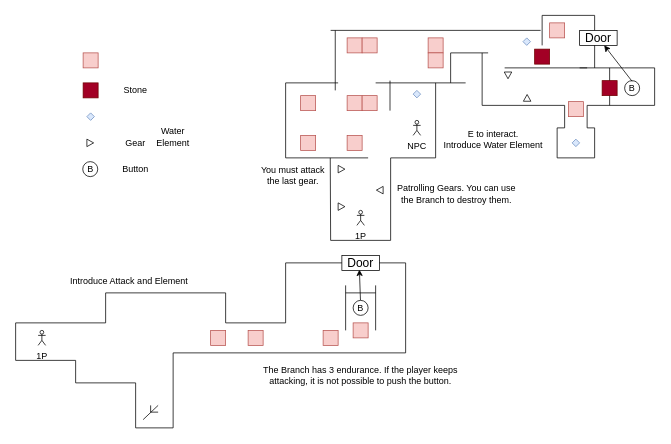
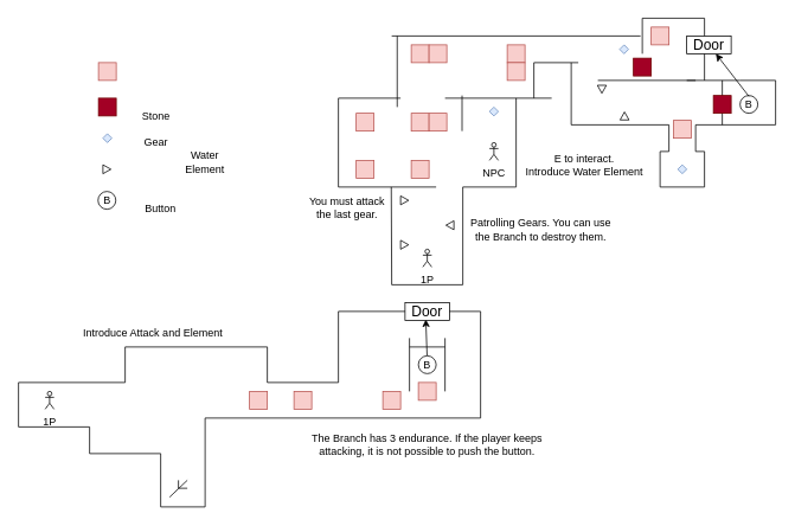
  <mxCell id="0" />
  <mxCell id="1" parent="0" />
  <mxCell id="2" value="" style="endArrow=none;html=1;" parent="1" edge="1"><mxGeometry width="50" height="50" relative="1" as="geometry"><mxPoint x="140" y="390" as="sourcePoint" /><mxPoint x="300" y="390" as="targetPoint" /></mxGeometry></mxCell>
  <mxCell id="3" value="" style="endArrow=none;html=1;" parent="1" edge="1"><mxGeometry width="50" height="50" relative="1" as="geometry"><mxPoint x="140" y="430" as="sourcePoint" /><mxPoint x="140" y="390" as="targetPoint" /></mxGeometry></mxCell>
  <mxCell id="4" value="" style="endArrow=none;html=1;" parent="1" edge="1"><mxGeometry width="50" height="50" relative="1" as="geometry"><mxPoint x="100" y="510" as="sourcePoint" /><mxPoint x="180" y="510" as="targetPoint" /></mxGeometry></mxCell>
  <mxCell id="5" value="" style="endArrow=none;html=1;" parent="1" edge="1"><mxGeometry width="50" height="50" relative="1" as="geometry"><mxPoint x="180" y="570" as="sourcePoint" /><mxPoint x="180" y="510" as="targetPoint" /></mxGeometry></mxCell>
  <mxCell id="6" value="" style="endArrow=none;html=1;" parent="1" edge="1"><mxGeometry width="50" height="50" relative="1" as="geometry"><mxPoint x="180" y="570" as="sourcePoint" /><mxPoint x="230" y="570" as="targetPoint" /></mxGeometry></mxCell>
  <mxCell id="7" value="" style="endArrow=none;html=1;" parent="1" edge="1"><mxGeometry width="50" height="50" relative="1" as="geometry"><mxPoint x="230" y="570" as="sourcePoint" /><mxPoint x="230" y="470" as="targetPoint" /></mxGeometry></mxCell>
  <mxCell id="8" value="" style="whiteSpace=wrap;html=1;aspect=fixed;fillColor=#f8cecc;strokeColor=#b85450;" parent="1" vertex="1"><mxGeometry x="280" y="440" width="20" height="20" as="geometry" /></mxCell>
  <mxCell id="9" value="" style="whiteSpace=wrap;html=1;aspect=fixed;fillColor=#f8cecc;strokeColor=#b85450;" parent="1" vertex="1"><mxGeometry x="430" y="440" width="20" height="20" as="geometry" /></mxCell>
  <mxCell id="10" value="" style="whiteSpace=wrap;html=1;aspect=fixed;fillColor=#f8cecc;strokeColor=#b85450;" parent="1" vertex="1"><mxGeometry x="330" y="440" width="20" height="20" as="geometry" /></mxCell>
  <mxCell id="11" value="" style="endArrow=none;html=1;" parent="1" edge="1"><mxGeometry width="50" height="50" relative="1" as="geometry"><mxPoint x="300" y="430" as="sourcePoint" /><mxPoint x="300" y="390" as="targetPoint" /></mxGeometry></mxCell>
  <mxCell id="12" value="" style="endArrow=none;html=1;" parent="1" edge="1"><mxGeometry width="50" height="50" relative="1" as="geometry"><mxPoint x="300" y="430" as="sourcePoint" /><mxPoint x="380" y="430" as="targetPoint" /></mxGeometry></mxCell>
  <mxCell id="13" value="" style="endArrow=none;html=1;" parent="1" edge="1"><mxGeometry width="50" height="50" relative="1" as="geometry"><mxPoint x="230" y="470" as="sourcePoint" /><mxPoint x="540" y="470" as="targetPoint" /></mxGeometry></mxCell>
  <mxCell id="14" value="" style="endArrow=none;html=1;" parent="1" edge="1"><mxGeometry width="50" height="50" relative="1" as="geometry"><mxPoint x="380" y="430" as="sourcePoint" /><mxPoint x="380" y="350" as="targetPoint" /></mxGeometry></mxCell>
  <mxCell id="15" value="" style="endArrow=none;html=1;" parent="1" edge="1"><mxGeometry width="50" height="50" relative="1" as="geometry"><mxPoint x="540" y="470" as="sourcePoint" /><mxPoint x="540" y="350" as="targetPoint" /></mxGeometry></mxCell>
  <mxCell id="16" value="" style="endArrow=none;html=1;" parent="1" edge="1"><mxGeometry width="50" height="50" relative="1" as="geometry"><mxPoint x="380" y="350" as="sourcePoint" /><mxPoint x="460" y="350" as="targetPoint" /></mxGeometry></mxCell>
  <mxCell id="17" value="" style="endArrow=none;html=1;" parent="1" edge="1"><mxGeometry width="50" height="50" relative="1" as="geometry"><mxPoint x="500" y="350" as="sourcePoint" /><mxPoint x="540" y="350" as="targetPoint" /></mxGeometry></mxCell>
  <mxCell id="18" value="" style="rounded=0;orthogonalLoop=1;jettySize=auto;html=1;entryX=0.467;entryY=0.947;entryDx=0;entryDy=0;entryPerimeter=0;" parent="1" source="19" target="33" edge="1"><mxGeometry relative="1" as="geometry" /></mxCell>
  <mxCell id="19" value="B" style="ellipse;whiteSpace=wrap;html=1;aspect=fixed;" parent="1" vertex="1"><mxGeometry x="470" y="400" width="20" height="20" as="geometry" /></mxCell>
  <mxCell id="20" value="" style="whiteSpace=wrap;html=1;aspect=fixed;fillColor=#f8cecc;strokeColor=#b85450;" parent="1" vertex="1"><mxGeometry x="470" y="430" width="20" height="20" as="geometry" /></mxCell>
  <mxCell id="21" value="" style="endArrow=none;html=1;" parent="1" edge="1"><mxGeometry width="50" height="50" relative="1" as="geometry"><mxPoint x="460" y="440" as="sourcePoint" /><mxPoint x="460" y="380" as="targetPoint" /></mxGeometry></mxCell>
  <mxCell id="22" value="" style="endArrow=none;html=1;" parent="1" edge="1"><mxGeometry width="50" height="50" relative="1" as="geometry"><mxPoint x="500" y="440" as="sourcePoint" /><mxPoint x="500" y="380" as="targetPoint" /></mxGeometry></mxCell>
  <mxCell id="23" value="" style="endArrow=none;html=1;" parent="1" edge="1"><mxGeometry width="50" height="50" relative="1" as="geometry"><mxPoint x="500" y="390" as="sourcePoint" /><mxPoint x="460" y="390" as="targetPoint" /></mxGeometry></mxCell>
  <mxCell id="24" value="" style="endArrow=none;html=1;" parent="1" edge="1"><mxGeometry width="50" height="50" relative="1" as="geometry"><mxPoint x="20" y="430" as="sourcePoint" /><mxPoint x="140" y="430" as="targetPoint" /></mxGeometry></mxCell>
  <mxCell id="25" value="" style="endArrow=none;html=1;" parent="1" edge="1"><mxGeometry width="50" height="50" relative="1" as="geometry"><mxPoint x="20" y="480" as="sourcePoint" /><mxPoint x="20" y="430" as="targetPoint" /></mxGeometry></mxCell>
  <mxCell id="26" value="" style="endArrow=none;html=1;" parent="1" edge="1"><mxGeometry width="50" height="50" relative="1" as="geometry"><mxPoint x="20" y="480" as="sourcePoint" /><mxPoint x="100" y="480" as="targetPoint" /></mxGeometry></mxCell>
  <mxCell id="27" value="1P" style="shape=umlActor;verticalLabelPosition=bottom;verticalAlign=top;html=1;outlineConnect=0;" parent="1" vertex="1"><mxGeometry x="50" y="440" width="10" height="20" as="geometry" /></mxCell>
  <mxCell id="28" value="Introduce Attack and Element" style="text;html=1;strokeColor=none;fillColor=none;align=center;verticalAlign=middle;whiteSpace=wrap;rounded=0;fontSize=12;" parent="1" vertex="1"><mxGeometry x="50" y="360" width="243" height="30" as="geometry" /></mxCell>
  <mxCell id="29" value="" style="endArrow=none;html=1;fontSize=16;" parent="1" edge="1"><mxGeometry width="50" height="50" relative="1" as="geometry"><mxPoint x="190" y="559" as="sourcePoint" /><mxPoint x="210" y="540" as="targetPoint" /></mxGeometry></mxCell>
  <mxCell id="30" value="" style="endArrow=none;html=1;fontSize=16;" parent="1" edge="1"><mxGeometry width="50" height="50" relative="1" as="geometry"><mxPoint x="200" y="540" as="sourcePoint" /><mxPoint x="200" y="549" as="targetPoint" /></mxGeometry></mxCell>
  <mxCell id="31" value="" style="endArrow=none;html=1;fontSize=16;" parent="1" edge="1"><mxGeometry width="50" height="50" relative="1" as="geometry"><mxPoint x="200" y="549" as="sourcePoint" /><mxPoint x="210" y="549" as="targetPoint" /></mxGeometry></mxCell>
  <mxCell id="32" value="The Branch has 3 endurance. If the player keeps attacking, it is not possible to push the button." style="text;html=1;strokeColor=none;fillColor=none;align=center;verticalAlign=middle;whiteSpace=wrap;rounded=0;fontSize=12;" parent="1" vertex="1"><mxGeometry x="335" y="480" width="290" height="40" as="geometry" /></mxCell>
  <mxCell id="33" value="Door" style="rounded=0;whiteSpace=wrap;html=1;fontSize=16;" parent="1" vertex="1"><mxGeometry x="455" y="340" width="50" height="20" as="geometry" /></mxCell>
  <mxCell id="34" value="" style="endArrow=none;html=1;fontSize=16;" parent="1" edge="1"><mxGeometry width="50" height="50" relative="1" as="geometry"><mxPoint x="100" y="510" as="sourcePoint" /><mxPoint x="100" y="480" as="targetPoint" /></mxGeometry></mxCell>
  <mxCell id="35" value="" style="endArrow=none;html=1;" parent="1" edge="1"><mxGeometry width="50" height="50" relative="1" as="geometry"><mxPoint x="440" y="320" as="sourcePoint" /><mxPoint x="520" y="320" as="targetPoint" /></mxGeometry></mxCell>
  <mxCell id="36" value="" style="endArrow=none;html=1;" parent="1" edge="1"><mxGeometry width="50" height="50" relative="1" as="geometry"><mxPoint x="440" y="320" as="sourcePoint" /><mxPoint x="439.5" y="210" as="targetPoint" /></mxGeometry></mxCell>
  <mxCell id="37" value="" style="endArrow=none;html=1;" parent="1" edge="1"><mxGeometry width="50" height="50" relative="1" as="geometry"><mxPoint x="520" y="320" as="sourcePoint" /><mxPoint x="520" y="210" as="targetPoint" /></mxGeometry></mxCell>
  <mxCell id="38" value="" style="triangle;whiteSpace=wrap;html=1;" parent="1" vertex="1"><mxGeometry x="450" y="270" width="9" height="10" as="geometry" /></mxCell>
  <mxCell id="39" value="" style="triangle;whiteSpace=wrap;html=1;" parent="1" vertex="1"><mxGeometry x="450" y="220" width="9" height="10" as="geometry" /></mxCell>
  <mxCell id="40" value="1P" style="shape=umlActor;verticalLabelPosition=bottom;verticalAlign=top;html=1;outlineConnect=0;" parent="1" vertex="1"><mxGeometry x="475" y="280" width="10" height="20" as="geometry" /></mxCell>
  <mxCell id="41" value="" style="endArrow=none;html=1;" parent="1" edge="1"><mxGeometry width="50" height="50" relative="1" as="geometry"><mxPoint x="380" y="210" as="sourcePoint" /><mxPoint x="490" y="210" as="targetPoint" /></mxGeometry></mxCell>
  <mxCell id="42" value="" style="endArrow=none;html=1;" parent="1" edge="1"><mxGeometry width="50" height="50" relative="1" as="geometry"><mxPoint x="520" y="210" as="sourcePoint" /><mxPoint x="580" y="210" as="targetPoint" /></mxGeometry></mxCell>
  <mxCell id="43" value="" style="endArrow=none;html=1;" parent="1" edge="1"><mxGeometry width="50" height="50" relative="1" as="geometry"><mxPoint x="380" y="110" as="sourcePoint" /><mxPoint x="380" y="210" as="targetPoint" /></mxGeometry></mxCell>
  <mxCell id="44" value="" style="endArrow=none;html=1;" parent="1" edge="1"><mxGeometry width="50" height="50" relative="1" as="geometry"><mxPoint x="580" y="210" as="sourcePoint" /><mxPoint x="580" y="110" as="targetPoint" /></mxGeometry></mxCell>
  <mxCell id="45" value="Patrolling Gears. You can use the Branch to destroy them." style="text;html=1;strokeColor=none;fillColor=none;align=center;verticalAlign=middle;whiteSpace=wrap;rounded=0;" parent="1" vertex="1"><mxGeometry x="517.5" y="248" width="180" height="20" as="geometry" /></mxCell>
  <mxCell id="46" value="NPC" style="shape=umlActor;verticalLabelPosition=bottom;verticalAlign=top;html=1;outlineConnect=0;" parent="1" vertex="1"><mxGeometry x="550" y="160" width="10" height="20" as="geometry" /></mxCell>
  <mxCell id="47" value="" style="whiteSpace=wrap;html=1;aspect=fixed;fillColor=#f8cecc;strokeColor=#b85450;" parent="1" vertex="1"><mxGeometry x="462" y="127" width="20" height="20" as="geometry" /></mxCell>
  <mxCell id="48" value="" style="whiteSpace=wrap;html=1;aspect=fixed;fillColor=#f8cecc;strokeColor=#b85450;" parent="1" vertex="1"><mxGeometry x="482" y="127" width="20" height="20" as="geometry" /></mxCell>
  <mxCell id="49" value="" style="whiteSpace=wrap;html=1;aspect=fixed;fillColor=#f8cecc;strokeColor=#b85450;" parent="1" vertex="1"><mxGeometry x="462" y="50" width="20" height="20" as="geometry" /></mxCell>
  <mxCell id="50" value="" style="whiteSpace=wrap;html=1;aspect=fixed;fillColor=#f8cecc;strokeColor=#b85450;" parent="1" vertex="1"><mxGeometry x="570" y="50" width="20" height="20" as="geometry" /></mxCell>
  <mxCell id="51" value="E to interact.&lt;br&gt;Introduce Water Element" style="text;html=1;strokeColor=none;fillColor=none;align=center;verticalAlign=middle;whiteSpace=wrap;rounded=0;" parent="1" vertex="1"><mxGeometry x="582" y="175" width="150" height="20" as="geometry" /></mxCell>
  <mxCell id="52" value="" style="endArrow=none;html=1;" parent="1" edge="1"><mxGeometry width="50" height="50" relative="1" as="geometry"><mxPoint x="380" y="110" as="sourcePoint" /><mxPoint x="450" y="110" as="targetPoint" /></mxGeometry></mxCell>
  <mxCell id="53" value="" style="endArrow=none;html=1;" parent="1" edge="1"><mxGeometry width="50" height="50" relative="1" as="geometry"><mxPoint x="446.17" y="120" as="sourcePoint" /><mxPoint x="446.17" y="40" as="targetPoint" /></mxGeometry></mxCell>
  <mxCell id="54" value="" style="endArrow=none;html=1;" parent="1" edge="1"><mxGeometry width="50" height="50" relative="1" as="geometry"><mxPoint x="500" y="110" as="sourcePoint" /><mxPoint x="620" y="110" as="targetPoint" /></mxGeometry></mxCell>
  <mxCell id="55" value="" style="endArrow=none;html=1;" parent="1" edge="1"><mxGeometry width="50" height="50" relative="1" as="geometry"><mxPoint x="600" y="70" as="sourcePoint" /><mxPoint x="600" y="110" as="targetPoint" /></mxGeometry></mxCell>
  <mxCell id="56" value="" style="endArrow=none;html=1;" parent="1" edge="1"><mxGeometry width="50" height="50" relative="1" as="geometry"><mxPoint x="440" y="40" as="sourcePoint" /><mxPoint x="720" y="40" as="targetPoint" /></mxGeometry></mxCell>
  <mxCell id="57" value="" style="whiteSpace=wrap;html=1;aspect=fixed;fillColor=#f8cecc;strokeColor=#b85450;" parent="1" vertex="1"><mxGeometry x="482" y="50" width="20" height="20" as="geometry" /></mxCell>
  <mxCell id="58" value="" style="whiteSpace=wrap;html=1;aspect=fixed;fillColor=#f8cecc;strokeColor=#b85450;" parent="1" vertex="1"><mxGeometry x="570" y="70" width="20" height="20" as="geometry" /></mxCell>
  <mxCell id="59" value="" style="rhombus;whiteSpace=wrap;html=1;fillColor=#dae8fc;strokeColor=#6c8ebf;" parent="1" vertex="1"><mxGeometry x="550" y="120" width="10" height="10" as="geometry" /></mxCell>
  <mxCell id="60" value="You must attack the last gear." style="text;html=1;strokeColor=none;fillColor=none;align=center;verticalAlign=middle;whiteSpace=wrap;rounded=0;" parent="1" vertex="1"><mxGeometry x="345" y="218" width="90" height="30" as="geometry" /></mxCell>
  <mxCell id="61" value="" style="endArrow=none;html=1;fontSize=12;" parent="1" edge="1"><mxGeometry width="50" height="50" relative="1" as="geometry"><mxPoint x="642" y="70" as="sourcePoint" /><mxPoint x="642" y="140" as="targetPoint" /></mxGeometry></mxCell>
  <mxCell id="62" value="" style="endArrow=none;html=1;fontSize=12;" parent="1" edge="1"><mxGeometry width="50" height="50" relative="1" as="geometry"><mxPoint x="600" y="70" as="sourcePoint" /><mxPoint x="650" y="70" as="targetPoint" /></mxGeometry></mxCell>
  <mxCell id="63" value="" style="endArrow=none;html=1;fontSize=12;" parent="1" edge="1"><mxGeometry width="50" height="50" relative="1" as="geometry"><mxPoint x="642" y="140" as="sourcePoint" /><mxPoint x="752" y="140" as="targetPoint" /></mxGeometry></mxCell>
  <mxCell id="64" value="" style="endArrow=none;html=1;" parent="1" edge="1"><mxGeometry width="50" height="50" relative="1" as="geometry"><mxPoint x="519.17" y="147" as="sourcePoint" /><mxPoint x="519.17" y="107" as="targetPoint" /></mxGeometry></mxCell>
  <mxCell id="65" value="" style="whiteSpace=wrap;html=1;aspect=fixed;fillColor=#f8cecc;strokeColor=#b85450;" parent="1" vertex="1"><mxGeometry x="400" y="127" width="20" height="20" as="geometry" /></mxCell>
  <mxCell id="66" value="" style="whiteSpace=wrap;html=1;aspect=fixed;fillColor=#f8cecc;strokeColor=#b85450;" parent="1" vertex="1"><mxGeometry x="400" y="180" width="20" height="20" as="geometry" /></mxCell>
  <mxCell id="67" value="" style="whiteSpace=wrap;html=1;aspect=fixed;fillColor=#f8cecc;strokeColor=#b85450;" parent="1" vertex="1"><mxGeometry x="462" y="180" width="20" height="20" as="geometry" /></mxCell>
  <mxCell id="68" value="" style="triangle;whiteSpace=wrap;html=1;rotation=-180;" parent="1" vertex="1"><mxGeometry x="501" y="248" width="9" height="10" as="geometry" /></mxCell>
  <mxCell id="69" value="" style="whiteSpace=wrap;html=1;aspect=fixed;fillColor=#f8cecc;strokeColor=#b85450;" parent="1" vertex="1"><mxGeometry x="757" y="135" width="20" height="20" as="geometry" /></mxCell>
  <mxCell id="70" value="" style="endArrow=none;html=1;" parent="1" edge="1"><mxGeometry width="50" height="50" relative="1" as="geometry"><mxPoint x="752" y="140" as="sourcePoint" /><mxPoint x="752" y="170" as="targetPoint" /></mxGeometry></mxCell>
  <mxCell id="71" value="" style="endArrow=none;html=1;" parent="1" edge="1"><mxGeometry width="50" height="50" relative="1" as="geometry"><mxPoint x="782" y="140" as="sourcePoint" /><mxPoint x="782" y="170" as="targetPoint" /></mxGeometry></mxCell>
  <mxCell id="72" value="" style="endArrow=none;html=1;" parent="1" edge="1"><mxGeometry width="50" height="50" relative="1" as="geometry"><mxPoint x="782" y="140" as="sourcePoint" /><mxPoint x="872" y="140" as="targetPoint" /></mxGeometry></mxCell>
  <mxCell id="73" value="" style="endArrow=none;html=1;" parent="1" edge="1"><mxGeometry width="50" height="50" relative="1" as="geometry"><mxPoint x="742" y="170" as="sourcePoint" /><mxPoint x="752" y="170" as="targetPoint" /></mxGeometry></mxCell>
  <mxCell id="74" value="" style="endArrow=none;html=1;" parent="1" edge="1"><mxGeometry width="50" height="50" relative="1" as="geometry"><mxPoint x="742" y="210" as="sourcePoint" /><mxPoint x="742" y="170" as="targetPoint" /></mxGeometry></mxCell>
  <mxCell id="75" value="" style="endArrow=none;html=1;" parent="1" edge="1"><mxGeometry width="50" height="50" relative="1" as="geometry"><mxPoint x="742" y="210" as="sourcePoint" /><mxPoint x="792" y="210" as="targetPoint" /></mxGeometry></mxCell>
  <mxCell id="76" value="" style="endArrow=none;html=1;" parent="1" edge="1"><mxGeometry width="50" height="50" relative="1" as="geometry"><mxPoint x="782" y="170" as="sourcePoint" /><mxPoint x="792" y="170" as="targetPoint" /></mxGeometry></mxCell>
  <mxCell id="77" value="" style="endArrow=none;html=1;" parent="1" edge="1"><mxGeometry width="50" height="50" relative="1" as="geometry"><mxPoint x="792" y="210" as="sourcePoint" /><mxPoint x="792" y="170" as="targetPoint" /></mxGeometry></mxCell>
  <mxCell id="78" value="" style="rhombus;whiteSpace=wrap;html=1;fillColor=#dae8fc;strokeColor=#6c8ebf;" parent="1" vertex="1"><mxGeometry x="762" y="185" width="10" height="10" as="geometry" /></mxCell>
  <mxCell id="79" value="" style="endArrow=none;html=1;" parent="1" edge="1"><mxGeometry width="50" height="50" relative="1" as="geometry"><mxPoint x="772" y="90" as="sourcePoint" /><mxPoint x="832" y="90" as="targetPoint" /></mxGeometry></mxCell>
  <mxCell id="80" value="" style="endArrow=none;html=1;" parent="1" edge="1"><mxGeometry width="50" height="50" relative="1" as="geometry"><mxPoint x="722" y="60" as="sourcePoint" /><mxPoint x="722" y="20" as="targetPoint" /></mxGeometry></mxCell>
  <mxCell id="81" value="" style="endArrow=none;html=1;" parent="1" edge="1"><mxGeometry width="50" height="50" relative="1" as="geometry"><mxPoint x="872" y="140" as="sourcePoint" /><mxPoint x="872" y="90" as="targetPoint" /></mxGeometry></mxCell>
  <mxCell id="82" value="" style="endArrow=none;html=1;" parent="1" edge="1"><mxGeometry width="50" height="50" relative="1" as="geometry"><mxPoint x="812" y="140" as="sourcePoint" /><mxPoint x="812" y="90" as="targetPoint" /></mxGeometry></mxCell>
  <mxCell id="83" value="" style="endArrow=none;html=1;" parent="1" edge="1"><mxGeometry width="50" height="50" relative="1" as="geometry"><mxPoint x="672" y="90" as="sourcePoint" /><mxPoint x="782" y="90" as="targetPoint" /></mxGeometry></mxCell>
  <mxCell id="84" value="" style="triangle;whiteSpace=wrap;html=1;rotation=90;" parent="1" vertex="1"><mxGeometry x="672" y="95" width="9" height="10" as="geometry" /></mxCell>
  <mxCell id="85" value="" style="triangle;whiteSpace=wrap;html=1;rotation=-90;" parent="1" vertex="1"><mxGeometry x="697.5" y="125" width="9" height="10" as="geometry" /></mxCell>
  <mxCell id="86" value="" style="endArrow=none;html=1;" parent="1" edge="1"><mxGeometry width="50" height="50" relative="1" as="geometry"><mxPoint x="872" y="90" as="sourcePoint" /><mxPoint x="832" y="90" as="targetPoint" /></mxGeometry></mxCell>
  <mxCell id="87" value="" style="rhombus;whiteSpace=wrap;html=1;fillColor=#dae8fc;strokeColor=#6c8ebf;" parent="1" vertex="1"><mxGeometry x="696.5" y="50" width="10" height="10" as="geometry" /></mxCell>
  <mxCell id="88" value="" style="endArrow=none;html=1;" parent="1" edge="1"><mxGeometry width="50" height="50" relative="1" as="geometry"><mxPoint x="792" y="20" as="sourcePoint" /><mxPoint x="792" y="90" as="targetPoint" /></mxGeometry></mxCell>
  <mxCell id="89" value="" style="whiteSpace=wrap;html=1;aspect=fixed;fillColor=#a20025;strokeColor=#6F0000;fontColor=#ffffff;" parent="1" vertex="1"><mxGeometry x="802" y="107" width="20" height="20" as="geometry" /></mxCell>
  <mxCell id="90" value="B" style="ellipse;whiteSpace=wrap;html=1;aspect=fixed;" parent="1" vertex="1"><mxGeometry x="832" y="107" width="20" height="20" as="geometry" /></mxCell>
  <mxCell id="91" value="" style="whiteSpace=wrap;html=1;aspect=fixed;fillColor=#f8cecc;strokeColor=#b85450;" parent="1" vertex="1"><mxGeometry x="732" y="30" width="20" height="20" as="geometry" /></mxCell>
  <mxCell id="92" value="" style="whiteSpace=wrap;html=1;aspect=fixed;fillColor=#a20025;strokeColor=#6F0000;fontColor=#ffffff;" parent="1" vertex="1"><mxGeometry x="712" y="65" width="20" height="20" as="geometry" /></mxCell>
  <mxCell id="93" value="Door" style="rounded=0;whiteSpace=wrap;html=1;fontSize=16;" parent="1" vertex="1"><mxGeometry x="772" y="40" width="50" height="20" as="geometry" /></mxCell>
  <mxCell id="94" value="" style="endArrow=classic;html=1;" parent="1" target="93" edge="1"><mxGeometry width="50" height="50" relative="1" as="geometry"><mxPoint x="842" y="108" as="sourcePoint" /><mxPoint x="902" y="40" as="targetPoint" /></mxGeometry></mxCell>
  <mxCell id="95" value="" style="endArrow=none;html=1;" parent="1" edge="1"><mxGeometry width="50" height="50" relative="1" as="geometry"><mxPoint x="722" y="20" as="sourcePoint" /><mxPoint x="792" y="20" as="targetPoint" /></mxGeometry></mxCell>
  <mxCell id="96" value="" style="whiteSpace=wrap;html=1;aspect=fixed;fillColor=#f8cecc;strokeColor=#b85450;" vertex="1" parent="1"><mxGeometry x="110" y="70" width="20" height="20" as="geometry" /></mxCell>
  <mxCell id="97" value="" style="whiteSpace=wrap;html=1;aspect=fixed;fillColor=#a20025;strokeColor=#6F0000;fontColor=#ffffff;" vertex="1" parent="1"><mxGeometry x="110" y="110" width="20" height="20" as="geometry" /></mxCell>
- <mxCell id="98" value="Stone" style="text;html=1;strokeColor=none;fillColor=none;align=center;verticalAlign=middle;whiteSpace=wrap;rounded=0;" vertex="1" parent="1"><mxGeometry x="160" y="110" width="40" height="20" as="geometry" /></mxCell>
+ <mxCell id="98" value="Stone" style="text;html=1;strokeColor=none;fillColor=none;align=center;verticalAlign=middle;whiteSpace=wrap;rounded=0;" vertex="1" parent="1"><mxGeometry x="155" y="120" width="40" height="20" as="geometry" /></mxCell>
  <mxCell id="99" value="" style="rhombus;whiteSpace=wrap;html=1;fillColor=#dae8fc;strokeColor=#6c8ebf;" vertex="1" parent="1"><mxGeometry x="115" y="150" width="10" height="10" as="geometry" /></mxCell>
  <mxCell id="100" value="Water Element" style="text;html=1;strokeColor=none;fillColor=none;align=center;verticalAlign=middle;whiteSpace=wrap;rounded=0;" vertex="1" parent="1"><mxGeometry x="210" y="172" width="40" height="20" as="geometry" /></mxCell>
  <mxCell id="101" value="" style="triangle;whiteSpace=wrap;html=1;" vertex="1" parent="1"><mxGeometry x="115" y="185" width="9" height="10" as="geometry" /></mxCell>
- <mxCell id="102" value="Gear" style="text;html=1;strokeColor=none;fillColor=none;align=center;verticalAlign=middle;whiteSpace=wrap;rounded=0;" vertex="1" parent="1"><mxGeometry x="160" y="180" width="40" height="20" as="geometry" /></mxCell>
+ <mxCell id="102" value="Gear" style="text;html=1;strokeColor=none;fillColor=none;align=center;verticalAlign=middle;whiteSpace=wrap;rounded=0;" vertex="1" parent="1"><mxGeometry x="155" y="150" width="40" height="20" as="geometry" /></mxCell>
  <mxCell id="103" value="B" style="ellipse;whiteSpace=wrap;html=1;aspect=fixed;" vertex="1" parent="1"><mxGeometry x="109.5" y="215" width="20" height="20" as="geometry" /></mxCell>
- <mxCell id="104" value="Button" style="text;html=1;strokeColor=none;fillColor=none;align=center;verticalAlign=middle;whiteSpace=wrap;rounded=0;" vertex="1" parent="1"><mxGeometry x="160" y="215" width="40" height="20" as="geometry" /></mxCell>
+ <mxCell id="104" value="Button" style="text;html=1;strokeColor=none;fillColor=none;align=center;verticalAlign=middle;whiteSpace=wrap;rounded=0;" vertex="1" parent="1"><mxGeometry x="160" y="225" width="40" height="20" as="geometry" /></mxCell>
